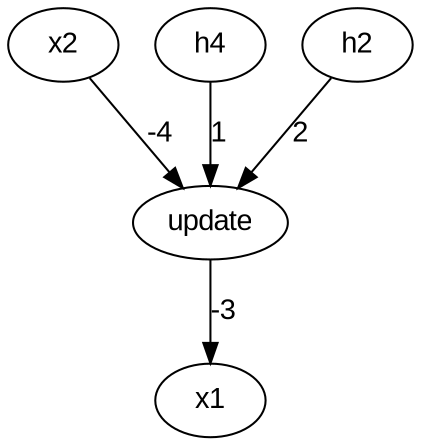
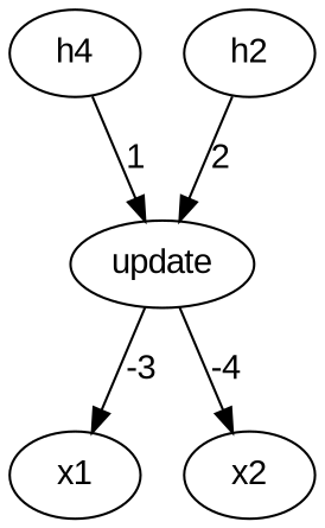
  digraph {
    fontname="Liberation Sans"
    node [fontname="Liberation Sans"]
    edge [fontname="Liberation Sans"]
    update
    x1
    x2
    n4 [label=h4]
    h2
    update -> x1 [label=-3]
-   x2 -> update [label=-4]
+   update -> x2 [label=-4]
    n4 -> update [label=1]
    h2 -> update [label=2]
  }
